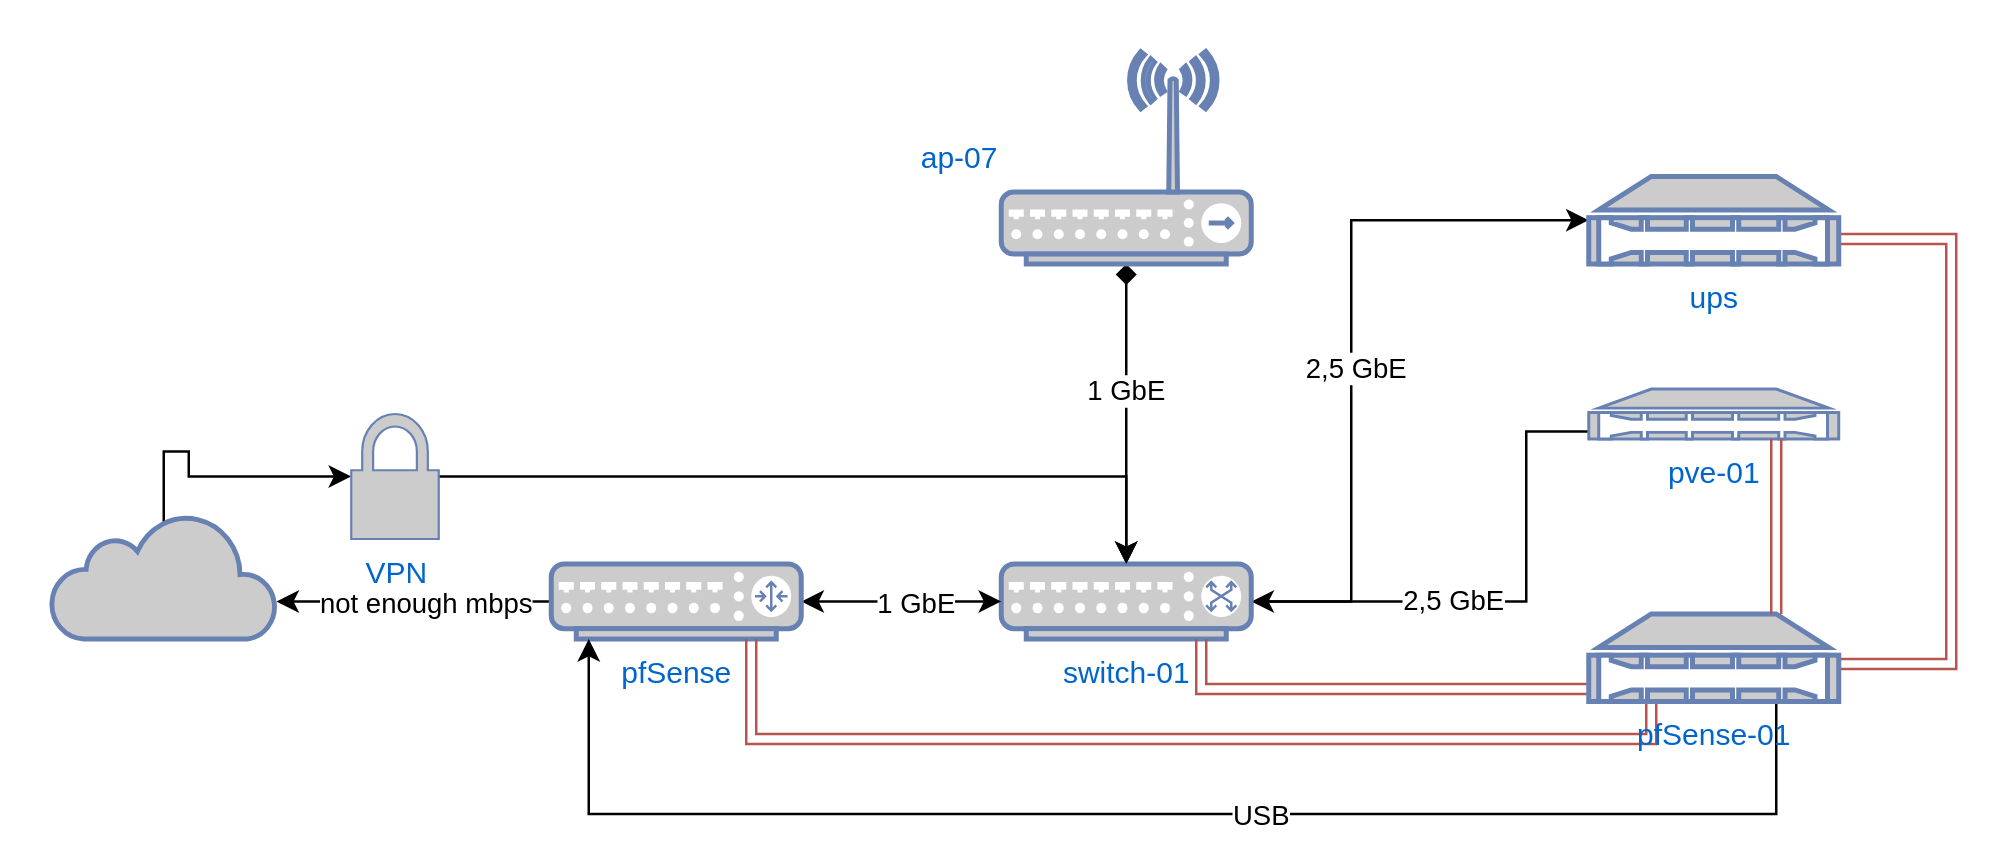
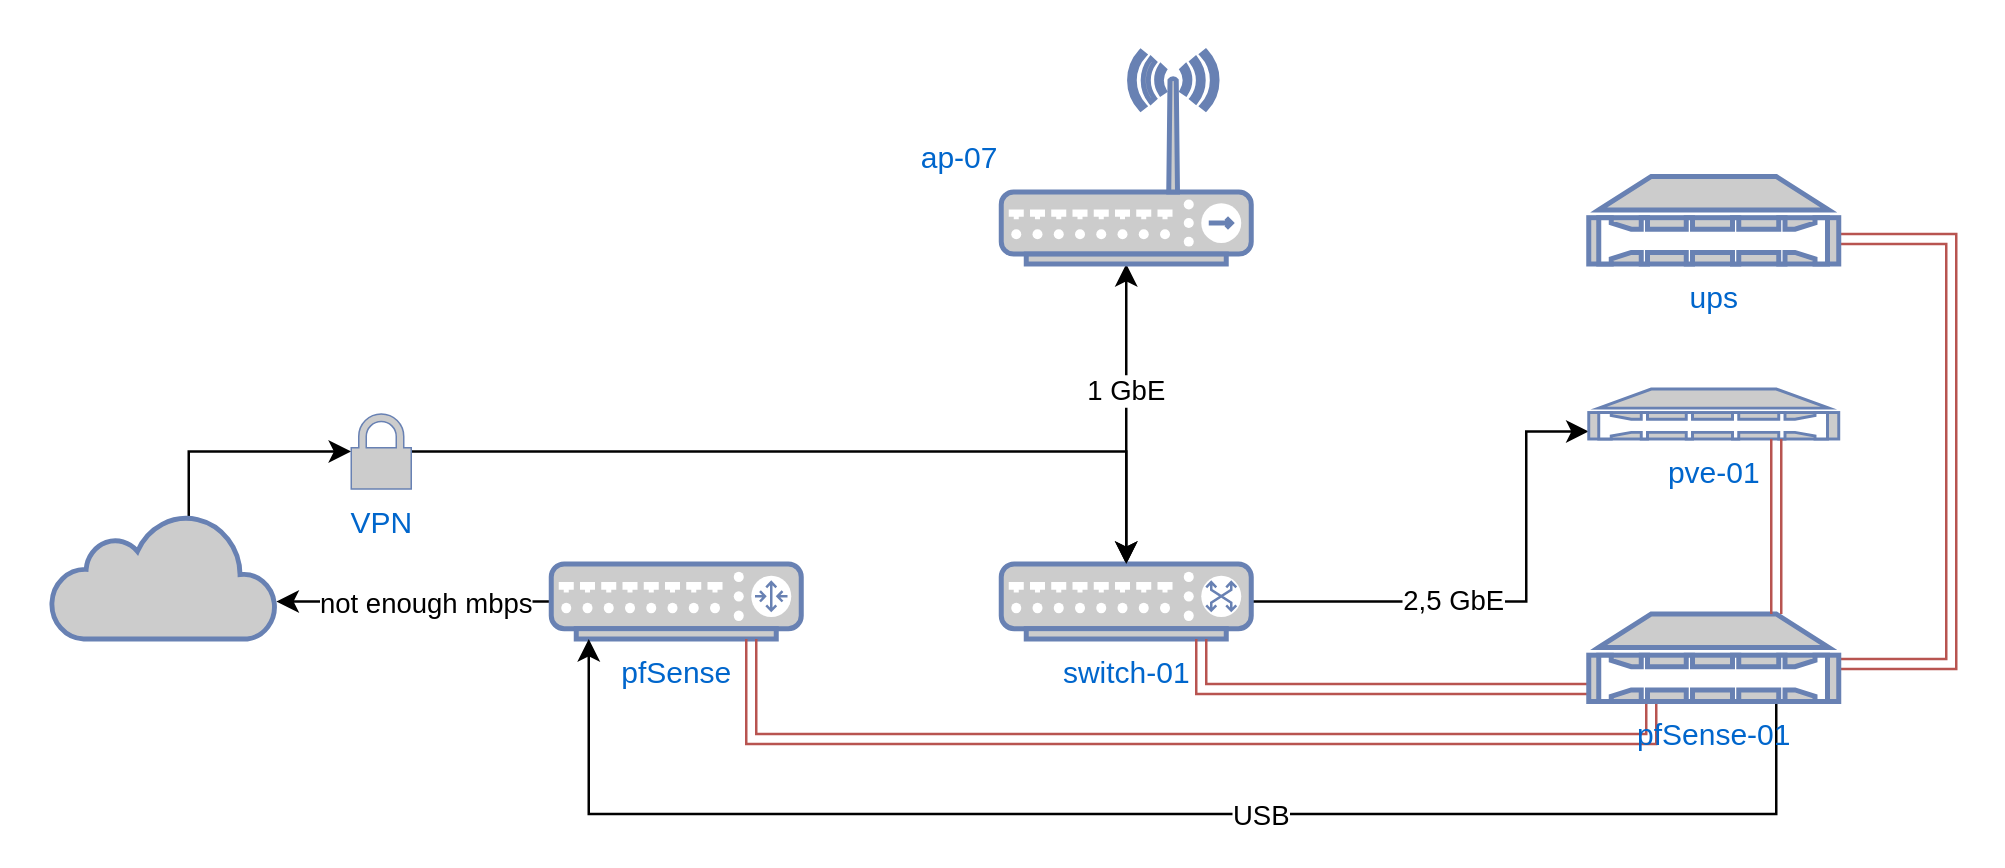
  <mxCell id="0" />
  <mxCell id="1" parent="0" />
- <mxCell id="2" style="edgeStyle=orthogonalEdgeStyle;rounded=0;orthogonalLoop=1;jettySize=auto;html=1;exitX=0.5;exitY=0;exitDx=0;exitDy=0;exitPerimeter=0;startArrow=classic;startFill=1;endArrow=diamond;" edge="1" parent="1" source="8" target="21"><mxGeometry relative="1" as="geometry" /></mxCell>
+ <mxCell id="2" style="edgeStyle=orthogonalEdgeStyle;rounded=0;orthogonalLoop=1;jettySize=auto;html=1;exitX=0.5;exitY=0;exitDx=0;exitDy=0;exitPerimeter=0;startArrow=classic;startFill=1;" edge="1" parent="1" source="8" target="21"><mxGeometry relative="1" as="geometry" /></mxCell>
  <mxCell id="3" value="1 GbE" style="edgeLabel;html=1;align=center;verticalAlign=middle;resizable=0;points=[];" vertex="1" connectable="0" parent="2"><mxGeometry x="0.181" y="1" relative="1" as="geometry"><mxPoint y="1" as="offset" /></mxGeometry></mxCell>
- <mxCell id="4" style="edgeStyle=elbowEdgeStyle;rounded=0;orthogonalLoop=1;jettySize=auto;html=1;startArrow=classic;startFill=1;" edge="1" parent="1" source="8" target="24"><mxGeometry relative="1" as="geometry"><Array as="points"><mxPoint x="540" y="165" /></Array></mxGeometry></mxCell>
- <mxCell id="5" value="2,5 GbE" style="edgeLabel;html=1;align=center;verticalAlign=middle;resizable=0;points=[];" vertex="1" connectable="0" parent="4"><mxGeometry x="-0.067" y="-1" relative="1" as="geometry"><mxPoint as="offset" /></mxGeometry></mxCell>
- <mxCell id="6" style="edgeStyle=orthogonalEdgeStyle;rounded=0;orthogonalLoop=1;jettySize=auto;html=1;exitX=1;exitY=0.5;exitDx=0;exitDy=0;exitPerimeter=0;endArrow=none;" edge="1" parent="1" source="8" target="25"><mxGeometry relative="1" as="geometry"><Array as="points"><mxPoint x="610" y="240" /><mxPoint x="610" y="172" /></Array></mxGeometry></mxCell>
+ <mxCell id="6" style="edgeStyle=orthogonalEdgeStyle;rounded=0;orthogonalLoop=1;jettySize=auto;html=1;exitX=1;exitY=0.5;exitDx=0;exitDy=0;exitPerimeter=0;" edge="1" parent="1" source="8" target="25"><mxGeometry relative="1" as="geometry"><Array as="points"><mxPoint x="610" y="240" /><mxPoint x="610" y="172" /></Array></mxGeometry></mxCell>
  <mxCell id="7" value="2,5 GbE" style="edgeLabel;html=1;align=center;verticalAlign=middle;resizable=0;points=[];" vertex="1" connectable="0" parent="6"><mxGeometry x="0.119" y="8" relative="1" as="geometry"><mxPoint x="-22" y="3" as="offset" /></mxGeometry></mxCell>
  <mxCell id="8" value="switch-01" style="fontColor=#0066CC;verticalAlign=top;verticalLabelPosition=bottom;labelPosition=center;align=center;html=1;outlineConnect=0;fillColor=#CCCCCC;strokeColor=#6881B3;gradientColor=none;gradientDirection=north;strokeWidth=2;shape=mxgraph.networks.switch;" vertex="1" parent="1"><mxGeometry x="400" y="225" width="100" height="30" as="geometry" /></mxCell>
  <mxCell id="9" style="edgeStyle=orthogonalEdgeStyle;rounded=0;orthogonalLoop=1;jettySize=auto;html=1;startArrow=classic;startFill=1;endArrow=none;endFill=0;" edge="1" parent="1" source="12" target="15"><mxGeometry relative="1" as="geometry"><Array as="points"><mxPoint x="140" y="240" /><mxPoint x="140" y="240" /></Array></mxGeometry></mxCell>
  <mxCell id="10" value="not enough mbps" style="edgeLabel;html=1;align=center;verticalAlign=middle;resizable=0;points=[];" vertex="1" connectable="0" parent="9"><mxGeometry x="-0.146" y="1" relative="1" as="geometry"><mxPoint x="12" y="1" as="offset" /></mxGeometry></mxCell>
  <mxCell id="11" style="edgeStyle=orthogonalEdgeStyle;rounded=0;orthogonalLoop=1;jettySize=auto;html=1;exitX=0.5;exitY=0.08;exitDx=0;exitDy=0;exitPerimeter=0;entryX=0;entryY=0.5;entryDx=0;entryDy=0;entryPerimeter=0;" edge="1" parent="1" source="12" target="23"><mxGeometry relative="1" as="geometry"><Array as="points"><mxPoint x="75" y="180" /></Array></mxGeometry></mxCell>
  <mxCell id="12" value="" style="html=1;outlineConnect=0;fillColor=#CCCCCC;strokeColor=#6881B3;gradientColor=none;gradientDirection=north;strokeWidth=2;shape=mxgraph.networks.cloud;fontColor=#ffffff;" vertex="1" parent="1"><mxGeometry x="20" y="205" width="90" height="50" as="geometry" /></mxCell>
- <mxCell id="13" style="edgeStyle=orthogonalEdgeStyle;rounded=0;orthogonalLoop=1;jettySize=auto;html=1;exitX=1;exitY=0.5;exitDx=0;exitDy=0;exitPerimeter=0;entryX=0;entryY=0.5;entryDx=0;entryDy=0;entryPerimeter=0;startArrow=classic;startFill=1;" edge="1" parent="1" source="15" target="8"><mxGeometry relative="1" as="geometry" /></mxCell>
- <mxCell id="14" value="1 GbE" style="edgeLabel;html=1;align=center;verticalAlign=middle;resizable=0;points=[];" vertex="1" connectable="0" parent="13"><mxGeometry x="-0.174" y="-2" relative="1" as="geometry"><mxPoint x="12" y="-2" as="offset" /></mxGeometry></mxCell>
  <mxCell id="15" value="pfSense" style="fontColor=#0066CC;verticalAlign=top;verticalLabelPosition=bottom;labelPosition=center;align=center;html=1;outlineConnect=0;fillColor=#CCCCCC;strokeColor=#6881B3;gradientColor=none;gradientDirection=north;strokeWidth=2;shape=mxgraph.networks.router;" vertex="1" parent="1"><mxGeometry x="220" y="225" width="100" height="30" as="geometry" /></mxCell>
  <mxCell id="16" style="edgeStyle=orthogonalEdgeStyle;rounded=0;orthogonalLoop=1;jettySize=auto;html=1;entryX=0.15;entryY=1;entryDx=0;entryDy=0;entryPerimeter=0;" edge="1" parent="1" source="26" target="15"><mxGeometry relative="1" as="geometry"><mxPoint x="645" y="325" as="sourcePoint" /><Array as="points"><mxPoint x="710" y="325" /><mxPoint x="235" y="325" /></Array></mxGeometry></mxCell>
  <mxCell id="17" value="USB" style="edgeLabel;html=1;align=center;verticalAlign=middle;resizable=0;points=[];" vertex="1" connectable="0" parent="16"><mxGeometry x="-0.173" y="2" relative="1" as="geometry"><mxPoint x="-8" y="-2" as="offset" /></mxGeometry></mxCell>
  <mxCell id="18" style="edgeStyle=orthogonalEdgeStyle;rounded=0;orthogonalLoop=1;jettySize=auto;html=1;fillColor=#f8cecc;strokeColor=#b85450;shape=link;" edge="1" parent="1" source="26" target="24"><mxGeometry relative="1" as="geometry"><mxPoint x="715" y="285" as="sourcePoint" /><Array as="points"><mxPoint x="780" y="265" /><mxPoint x="780" y="95" /></Array></mxGeometry></mxCell>
  <mxCell id="19" style="edgeStyle=orthogonalEdgeStyle;rounded=0;orthogonalLoop=1;jettySize=auto;html=1;shape=link;fillColor=#f8cecc;strokeColor=#b85450;" edge="1" parent="1" target="8"><mxGeometry relative="1" as="geometry"><mxPoint x="645" y="275" as="sourcePoint" /><Array as="points"><mxPoint x="480" y="275" /></Array></mxGeometry></mxCell>
  <mxCell id="20" style="edgeStyle=orthogonalEdgeStyle;rounded=0;orthogonalLoop=1;jettySize=auto;html=1;shape=link;fillColor=#f8cecc;strokeColor=#b85450;" edge="1" parent="1" source="26" target="15"><mxGeometry relative="1" as="geometry"><mxPoint x="645" y="295" as="sourcePoint" /><mxPoint x="285" y="245" as="targetPoint" /><Array as="points"><mxPoint x="660" y="295" /><mxPoint x="300" y="295" /></Array></mxGeometry></mxCell>
  <mxCell id="21" value="ap-07" style="fontColor=#0066CC;verticalAlign=middle;verticalLabelPosition=middle;labelPosition=left;align=right;html=1;outlineConnect=0;fillColor=#CCCCCC;strokeColor=#6881B3;gradientColor=none;gradientDirection=north;strokeWidth=2;shape=mxgraph.networks.wireless_hub;" vertex="1" parent="1"><mxGeometry x="400" y="20" width="100" height="85" as="geometry" /></mxCell>
  <mxCell id="22" style="edgeStyle=orthogonalEdgeStyle;rounded=0;orthogonalLoop=1;jettySize=auto;html=1;exitX=1;exitY=0.5;exitDx=0;exitDy=0;exitPerimeter=0;" edge="1" parent="1" source="23" target="8"><mxGeometry relative="1" as="geometry" /></mxCell>
- <mxCell id="23" value="VPN" style="fontColor=#0066CC;verticalAlign=top;verticalLabelPosition=bottom;labelPosition=center;align=center;html=1;outlineConnect=0;fillColor=#CCCCCC;strokeColor=#6881B3;gradientColor=none;gradientDirection=north;strokeWidth=2;shape=mxgraph.networks.secured;" vertex="1" parent="1"><mxGeometry x="140" y="165" width="35" height="50" as="geometry" /></mxCell>
+ <mxCell id="23" value="VPN" style="fontColor=#0066CC;verticalAlign=top;verticalLabelPosition=bottom;labelPosition=center;align=center;html=1;outlineConnect=0;fillColor=#CCCCCC;strokeColor=#6881B3;gradientColor=none;gradientDirection=north;strokeWidth=2;shape=mxgraph.networks.secured;" vertex="1" parent="1"><mxGeometry x="140" y="165" width="24" height="30" as="geometry" /></mxCell>
  <mxCell id="24" value="ups" style="fontColor=#0066CC;verticalAlign=top;verticalLabelPosition=bottom;labelPosition=center;align=center;html=1;outlineConnect=0;fillColor=#CCCCCC;strokeColor=#6881B3;gradientColor=none;gradientDirection=north;strokeWidth=2;shape=mxgraph.networks.nas_filer;" vertex="1" parent="1"><mxGeometry x="635" y="70" width="100" height="35" as="geometry" /></mxCell>
  <mxCell id="25" value="pve-01" style="fontColor=#0066CC;verticalAlign=top;verticalLabelPosition=bottom;labelPosition=center;align=center;html=1;outlineConnect=0;fillColor=#CCCCCC;strokeColor=#6881B3;gradientColor=none;gradientDirection=north;strokeWidth=2;shape=mxgraph.networks.nas_filer;" vertex="1" parent="1"><mxGeometry x="635" y="155" width="100" height="20" as="geometry" /></mxCell>
  <mxCell id="26" value="pfSense-01" style="fontColor=#0066CC;verticalAlign=top;verticalLabelPosition=bottom;labelPosition=center;align=center;html=1;outlineConnect=0;fillColor=#CCCCCC;strokeColor=#6881B3;gradientColor=none;gradientDirection=north;strokeWidth=2;shape=mxgraph.networks.nas_filer;" vertex="1" parent="1"><mxGeometry x="635" y="245" width="100" height="35" as="geometry" /></mxCell>
  <mxCell id="27" style="edgeStyle=orthogonalEdgeStyle;rounded=0;orthogonalLoop=1;jettySize=auto;html=1;fillColor=#f8cecc;strokeColor=#b85450;shape=link;exitX=0.75;exitY=0;exitDx=0;exitDy=0;exitPerimeter=0;" edge="1" parent="1" source="26" target="25"><mxGeometry relative="1" as="geometry"><mxPoint x="745" y="275" as="sourcePoint" /><mxPoint x="745" y="115" as="targetPoint" /><Array as="points"><mxPoint x="710" y="195" /><mxPoint x="710" y="195" /></Array></mxGeometry></mxCell>
